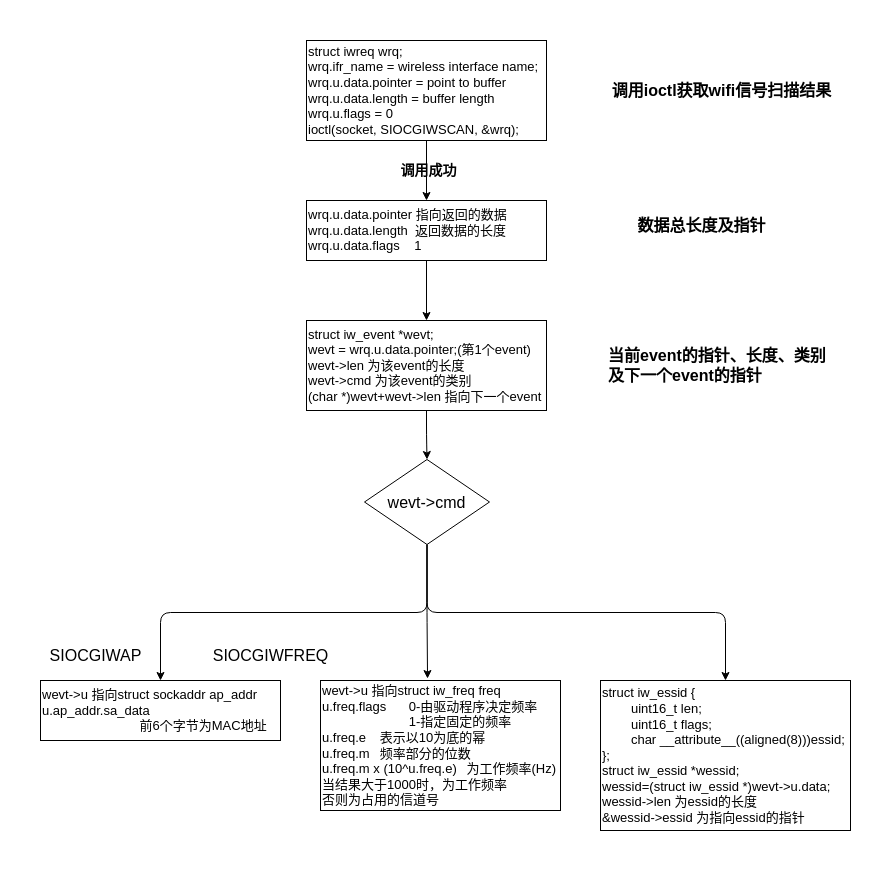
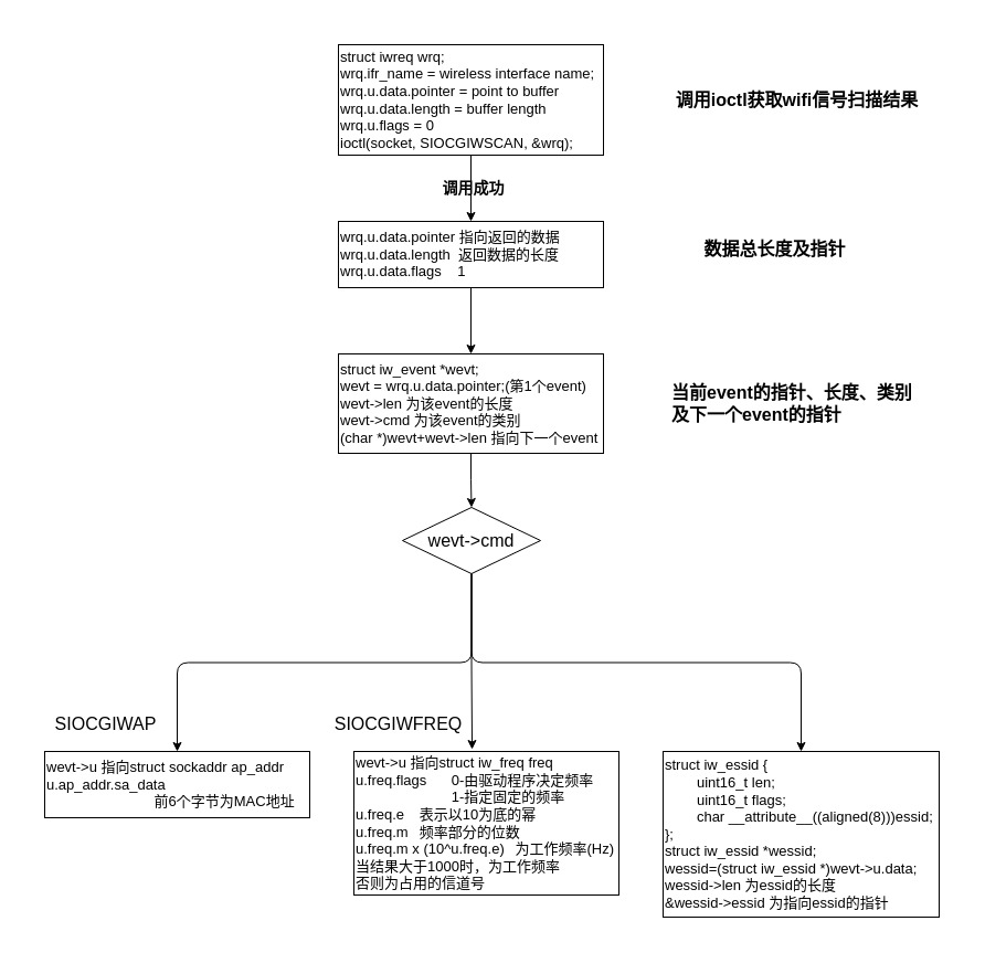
  <mxCell id="0" />
  <mxCell id="1" parent="0" />
  <mxCell id="2" value="" style="rounded=0;whiteSpace=wrap;html=1;labelBackgroundColor=none;strokeColor=none;fontSize=16;fontColor=#000000;fillColor=#FFFFFF;" parent="1" vertex="1"><mxGeometry x="20" y="20" width="850" height="840" as="geometry" /></mxCell>
  <mxCell id="3" style="edgeStyle=none;html=1;exitX=0.5;exitY=1;exitDx=0;exitDy=0;entryX=0.5;entryY=0;entryDx=0;entryDy=0;strokeColor=#000000;" parent="1" source="5" target="7" edge="1"><mxGeometry relative="1" as="geometry" /></mxCell>
  <mxCell id="4" value="&lt;font style=&quot;font-size: 14px;&quot;&gt;调用成功&lt;/font&gt;" style="edgeLabel;html=1;align=center;verticalAlign=middle;resizable=0;points=[];fontColor=#000000;labelBackgroundColor=none;fontStyle=1" parent="3" vertex="1" connectable="0"><mxGeometry x="-0.32" y="1" relative="1" as="geometry"><mxPoint y="9" as="offset" /></mxGeometry></mxCell>
  <mxCell id="5" value="&lt;font style=&quot;font-size: 13px;&quot;&gt;struct iwreq wrq;&lt;br&gt;wrq.ifr_name = wireless interface name;&lt;br&gt;wrq.u.data.pointer = point to buffer&lt;br&gt;wrq.u.data.length = buffer length&lt;br&gt;wrq.u.flags = 0&lt;br&gt;ioctl(socket, SIOCGIWSCAN, &amp;amp;wrq);&lt;/font&gt;" style="rounded=0;whiteSpace=wrap;html=1;align=left;fillColor=#FFFFFF;fontColor=#000000;strokeColor=#000000;" parent="1" vertex="1"><mxGeometry x="306" y="40" width="240" height="100" as="geometry" /></mxCell>
  <mxCell id="6" style="edgeStyle=none;html=1;exitX=0.5;exitY=1;exitDx=0;exitDy=0;entryX=0.5;entryY=0;entryDx=0;entryDy=0;strokeColor=#000000;fontSize=16;fontColor=#000000;" parent="1" source="7" target="9" edge="1"><mxGeometry relative="1" as="geometry" /></mxCell>
  <mxCell id="7" value="&lt;font style=&quot;font-size: 13px;&quot;&gt;wrq.u.data.pointer 指向返回的数据&lt;br&gt;wrq.u.data.length&amp;nbsp; 返回数据的长度&lt;br&gt;wrq.u.data.flags&amp;nbsp; &amp;nbsp; 1&lt;/font&gt;" style="rounded=0;whiteSpace=wrap;html=1;align=left;strokeColor=#000000;fillColor=#FFFFFF;fontColor=#000000;" parent="1" vertex="1"><mxGeometry x="306" y="200" width="240" height="60" as="geometry" /></mxCell>
  <mxCell id="8" style="edgeStyle=orthogonalEdgeStyle;html=1;exitX=0.5;exitY=1;exitDx=0;exitDy=0;entryX=0.5;entryY=0;entryDx=0;entryDy=0;strokeColor=#000000;fontSize=16;fontColor=#000000;" parent="1" source="9" target="21" edge="1"><mxGeometry relative="1" as="geometry" /></mxCell>
  <mxCell id="9" value="&lt;span style=&quot;font-size: 13px;&quot;&gt;struct iw_event *wevt;&lt;br&gt;wevt = wrq.u.data.pointer;(第1个event)&lt;br&gt;wevt-&amp;gt;len 为该event的长度&lt;br&gt;wevt-&amp;gt;cmd 为该event的类别&lt;br&gt;(char *)wevt+wevt-&amp;gt;len 指向下一个event&lt;br&gt;&lt;/span&gt;" style="rounded=0;whiteSpace=wrap;html=1;align=left;strokeColor=#000000;fillColor=#FFFFFF;fontColor=#000000;" parent="1" vertex="1"><mxGeometry x="306" y="320" width="240" height="90" as="geometry" /></mxCell>
  <mxCell id="10" value="&lt;font style=&quot;font-size: 16px;&quot;&gt;&lt;b&gt;调用ioctl获取wifi信号扫描结果&lt;/b&gt;&lt;/font&gt;" style="text;html=1;align=center;verticalAlign=middle;resizable=0;points=[];autosize=1;strokeColor=none;fillColor=none;fontSize=13;fontColor=#000000;" parent="1" vertex="1"><mxGeometry x="601" y="75" width="240" height="30" as="geometry" /></mxCell>
  <mxCell id="11" value="&lt;font style=&quot;font-size: 16px;&quot;&gt;&lt;b&gt;数据总长度及指针&lt;/b&gt;&lt;/font&gt;" style="text;html=1;align=center;verticalAlign=middle;resizable=0;points=[];autosize=1;strokeColor=none;fillColor=none;fontSize=13;fontColor=#000000;" parent="1" vertex="1"><mxGeometry x="626" y="210" width="150" height="30" as="geometry" /></mxCell>
  <mxCell id="12" value="&lt;font style=&quot;font-size: 16px;&quot;&gt;&lt;b&gt;当前event的指针、长度、类别&lt;br&gt;及下一个event的指针&lt;/b&gt;&lt;/font&gt;" style="text;html=1;align=left;verticalAlign=middle;resizable=0;points=[];autosize=1;strokeColor=none;fillColor=none;fontSize=13;fontColor=#000000;" parent="1" vertex="1"><mxGeometry x="606" y="340" width="240" height="50" as="geometry" /></mxCell>
  <mxCell id="13" value="&lt;span style=&quot;font-size: 13px;&quot;&gt;wevt-&amp;gt;u 指向struct sockaddr ap_addr&lt;br&gt;u.ap_addr.sa_data &lt;br&gt;&amp;nbsp; &amp;nbsp; &amp;nbsp; &amp;nbsp; &amp;nbsp; &amp;nbsp; &amp;nbsp; &amp;nbsp; &amp;nbsp; &amp;nbsp; &amp;nbsp; &amp;nbsp; &amp;nbsp; &amp;nbsp;前6个字节为MAC地址&lt;br&gt;&lt;/span&gt;" style="rounded=0;whiteSpace=wrap;html=1;align=left;strokeColor=#000000;fillColor=#FFFFFF;fontColor=#000000;" parent="1" vertex="1"><mxGeometry x="40" y="680" width="240" height="60" as="geometry" /></mxCell>
  <mxCell id="14" value="SIOCGIWAP" style="text;html=1;align=center;verticalAlign=middle;resizable=0;points=[];autosize=1;strokeColor=none;fillColor=none;fontSize=16;fontColor=#000000;" parent="1" vertex="1"><mxGeometry x="35" y="640" width="120" height="30" as="geometry" /></mxCell>
  <mxCell id="15" value="&lt;span style=&quot;font-size: 13px;&quot;&gt;wevt-&amp;gt;u 指向struct iw_freq freq&lt;br&gt;u.freq.flags&lt;span style=&quot;white-space: pre;&quot;&gt;&#09;&lt;/span&gt;0-由驱动程序决定频率&lt;br&gt;&lt;span style=&quot;white-space: pre;&quot;&gt;&#09;&lt;/span&gt;&lt;span style=&quot;white-space: pre;&quot;&gt;&#09;&lt;/span&gt;&lt;span style=&quot;white-space: pre;&quot;&gt;&#09;&lt;/span&gt;1-指定固定的频率&lt;br&gt;u.freq.e&lt;span style=&quot;white-space: pre;&quot;&gt;&#09;&lt;/span&gt;表示以10为底的幂&lt;br&gt;u.freq.m&lt;span style=&quot;white-space: pre;&quot;&gt;&#09;&lt;/span&gt;频率部分的位数&lt;br&gt;u.freq.m x (10^u.freq.e)&lt;span style=&quot;white-space: pre;&quot;&gt;&#09;&lt;/span&gt;为工作频率(Hz)&lt;br&gt;当结果大于1000时，为工作频率&lt;br&gt;否则为占用的信道号&lt;br&gt;&lt;/span&gt;" style="rounded=0;whiteSpace=wrap;html=1;align=left;strokeColor=#000000;fillColor=#FFFFFF;fontColor=#000000;" parent="1" vertex="1"><mxGeometry x="320" y="680" width="240" height="130" as="geometry" /></mxCell>
- <mxCell id="16" value="SIOCGIWFREQ" style="text;html=1;align=center;verticalAlign=middle;resizable=0;points=[];autosize=1;strokeColor=none;fillColor=none;fontSize=16;fontColor=#000000;" parent="1" vertex="1"><mxGeometry x="200" y="640" width="140" height="30" as="geometry" /></mxCell>
+ <mxCell id="16" value="SIOCGIWFREQ" style="text;html=1;align=center;verticalAlign=middle;resizable=0;points=[];autosize=1;strokeColor=none;fillColor=none;fontSize=16;fontColor=#000000;" parent="1" vertex="1"><mxGeometry x="290" y="640" width="140" height="30" as="geometry" /></mxCell>
  <mxCell id="17" value="&lt;span style=&quot;font-size: 13px;&quot;&gt;struct iw_essid {&lt;br&gt;&lt;span style=&quot;white-space: pre;&quot;&gt;&#09;&lt;/span&gt;uint16_t len;&lt;br&gt;&lt;span style=&quot;white-space: pre;&quot;&gt;&#09;&lt;/span&gt;uint16_t flags;&lt;br&gt;&lt;span style=&quot;white-space: pre;&quot;&gt;&#09;&lt;/span&gt;char __attribute__((aligned(8)))essid;&lt;br&gt;};&lt;br&gt;struct iw_essid *wessid;&lt;br&gt;wessid=(struct iw_essid *)wevt-&amp;gt;u.data;&lt;br&gt;wessid-&amp;gt;len 为essid的长度&lt;br&gt;&amp;amp;wessid-&amp;gt;essid 为指向essid的指针&lt;br&gt;&lt;/span&gt;" style="rounded=0;whiteSpace=wrap;html=1;align=left;strokeColor=#000000;fillColor=#FFFFFF;fontColor=#000000;" parent="1" vertex="1"><mxGeometry x="600" y="680" width="250" height="150" as="geometry" /></mxCell>
  <mxCell id="18" style="edgeStyle=orthogonalEdgeStyle;html=1;exitX=0.5;exitY=1;exitDx=0;exitDy=0;entryX=0.5;entryY=0;entryDx=0;entryDy=0;strokeColor=#000000;fontSize=16;fontColor=#000000;" parent="1" source="21" target="13" edge="1"><mxGeometry relative="1" as="geometry" /></mxCell>
  <mxCell id="19" style="edgeStyle=orthogonalEdgeStyle;html=1;exitX=0.5;exitY=1;exitDx=0;exitDy=0;entryX=0.446;entryY=-0.015;entryDx=0;entryDy=0;entryPerimeter=0;strokeColor=#000000;fontSize=16;fontColor=#000000;" parent="1" source="21" target="15" edge="1"><mxGeometry relative="1" as="geometry" /></mxCell>
  <mxCell id="20" style="edgeStyle=orthogonalEdgeStyle;html=1;exitX=0.5;exitY=1;exitDx=0;exitDy=0;strokeColor=#000000;fontSize=16;fontColor=#000000;" parent="1" source="21" target="17" edge="1"><mxGeometry relative="1" as="geometry" /></mxCell>
- <mxCell id="21" value="wevt-&amp;gt;cmd" style="rhombus;whiteSpace=wrap;html=1;labelBackgroundColor=none;strokeColor=#000000;fontSize=16;fontColor=#000000;fillColor=#FFFFFF;" parent="1" vertex="1"><mxGeometry x="364" y="459" width="125" height="85" as="geometry" /></mxCell>
+ <mxCell id="21" value="wevt-&amp;gt;cmd" style="rhombus;whiteSpace=wrap;html=1;labelBackgroundColor=none;strokeColor=#000000;fontSize=16;fontColor=#000000;fillColor=#FFFFFF;" parent="1" vertex="1"><mxGeometry x="364" y="459" width="125" height="60" as="geometry" /></mxCell>
